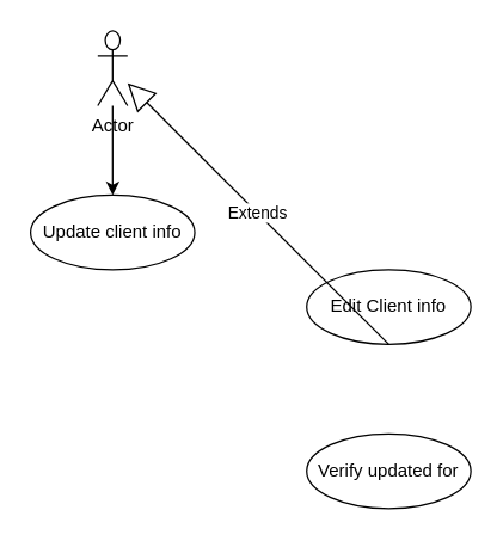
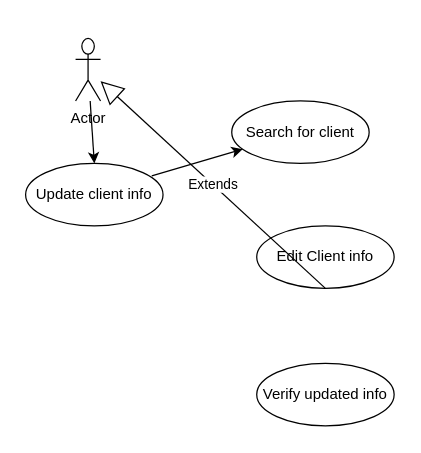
  <mxCell id="0" />
  <mxCell id="1" parent="0" />
- <mxCell id="2" value="Actor" style="shape=umlActor;verticalLabelPosition=bottom;verticalAlign=top;html=1;" vertex="1" parent="1"><mxGeometry x="65" y="20" width="20" height="50" as="geometry" /></mxCell>
+ <mxCell id="2" value="Actor" style="shape=umlActor;verticalLabelPosition=bottom;verticalAlign=top;html=1;" vertex="1" parent="1"><mxGeometry x="60" y="30" width="20" height="50" as="geometry" /></mxCell>
  <mxCell id="3" value="" style="endArrow=classic;html=1;rounded=0;" edge="1" parent="1" source="2"><mxGeometry width="50" height="50" relative="1" as="geometry"><mxPoint x="155" y="170" as="sourcePoint" /><mxPoint x="75" y="130" as="targetPoint" /></mxGeometry></mxCell>
  <mxCell id="4" value="Update client info" style="ellipse;whiteSpace=wrap;html=1;" vertex="1" parent="1"><mxGeometry x="20" y="130" width="110" height="50" as="geometry" /></mxCell>
- <mxCell id="5" value="Verify updated for" style="ellipse;whiteSpace=wrap;html=1;" vertex="1" parent="1"><mxGeometry x="205" y="290" width="110" height="50" as="geometry" /></mxCell>
+ <mxCell id="5" value="Verify updated info" style="ellipse;whiteSpace=wrap;html=1;" vertex="1" parent="1"><mxGeometry x="205" y="290" width="110" height="50" as="geometry" /></mxCell>
  <mxCell id="6" value="Edit Client info" style="ellipse;whiteSpace=wrap;html=1;" vertex="1" parent="1"><mxGeometry x="205" y="180" width="110" height="50" as="geometry" /></mxCell>
+ <mxCell id="7" value="Search for client" style="ellipse;whiteSpace=wrap;html=1;" vertex="1" parent="1"><mxGeometry x="185" y="80" width="110" height="50" as="geometry" /></mxCell>
+ <mxCell id="8" value="" style="endArrow=classic;html=1;rounded=0;exitX=0.918;exitY=0.2;exitDx=0;exitDy=0;exitPerimeter=0;" edge="1" parent="1" source="4" target="7"><mxGeometry width="50" height="50" relative="1" as="geometry"><mxPoint x="95" y="90" as="sourcePoint" /><mxPoint x="95" y="150" as="targetPoint" /></mxGeometry></mxCell>
  <mxCell id="9" value="Extends" style="endArrow=block;endSize=16;endFill=0;html=1;rounded=0;exitX=0.5;exitY=1;exitDx=0;exitDy=0;" edge="1" parent="1" source="6" target="2"><mxGeometry width="160" relative="1" as="geometry"><mxPoint x="95" y="140" as="sourcePoint" /><mxPoint x="255" y="140" as="targetPoint" /></mxGeometry></mxCell>
